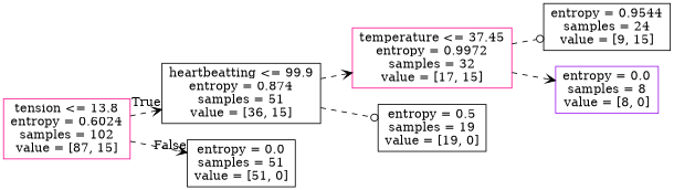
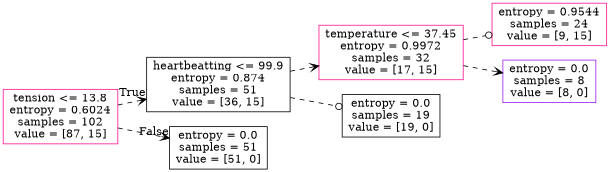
  digraph {
    rankdir=LR
    node [color=black shape=box]
    edge [arrowhead=vee style=dashed]
    n1 [color=deeppink label="tension <= 13.8\nentropy = 0.6024\nsamples = 102\nvalue = [87, 15]"]
    n2 [label="heartbeatting <= 99.9\nentropy = 0.874\nsamples = 51\nvalue = [36, 15]"]
    n3 [label="entropy = 0.0\nsamples = 51\nvalue = [51, 0]"]
    n4 [color=deeppink label="temperature <= 37.45\nentropy = 0.9972\nsamples = 32\nvalue = [17, 15]"]
-   n5 [label="entropy = 0.5\nsamples = 19\nvalue = [19, 0]"]
-   n6 [label="entropy = 0.9544\nsamples = 24\nvalue = [9, 15]"]
+   n5 [label="entropy = 0.0\nsamples = 19\nvalue = [19, 0]"]
+   n6 [color=deeppink label="entropy = 0.9544\nsamples = 24\nvalue = [9, 15]"]
    n7 [color=purple label="entropy = 0.0\nsamples = 8\nvalue = [8, 0]"]
    n1 -> n2 [headlabel=True labelangle=45 labeldistance=2.5]
    n1 -> n3 [headlabel=False labelangle=-45 labeldistance=2.5]
    n2 -> n4
    n2 -> n5 [arrowhead=odot]
    n4 -> n6 [arrowhead=odot]
    n4 -> n7
  }
